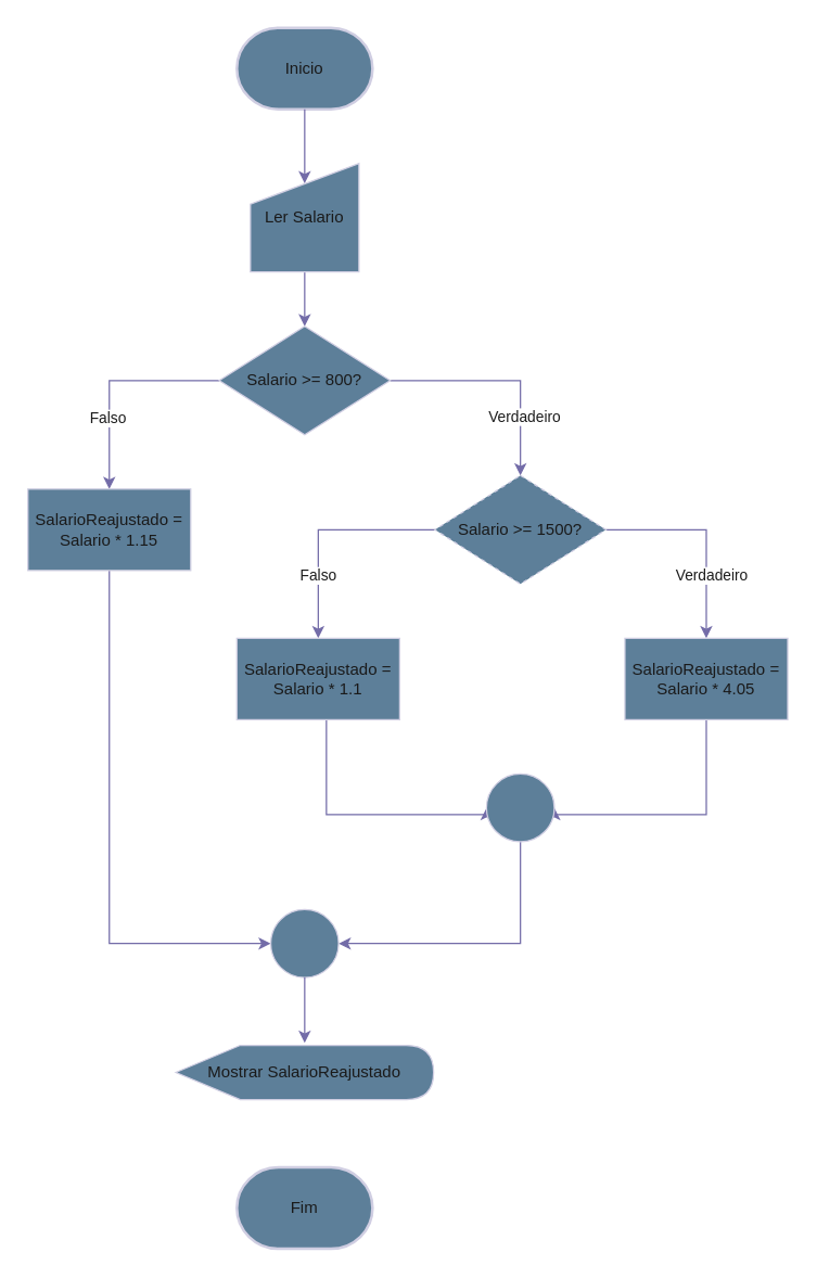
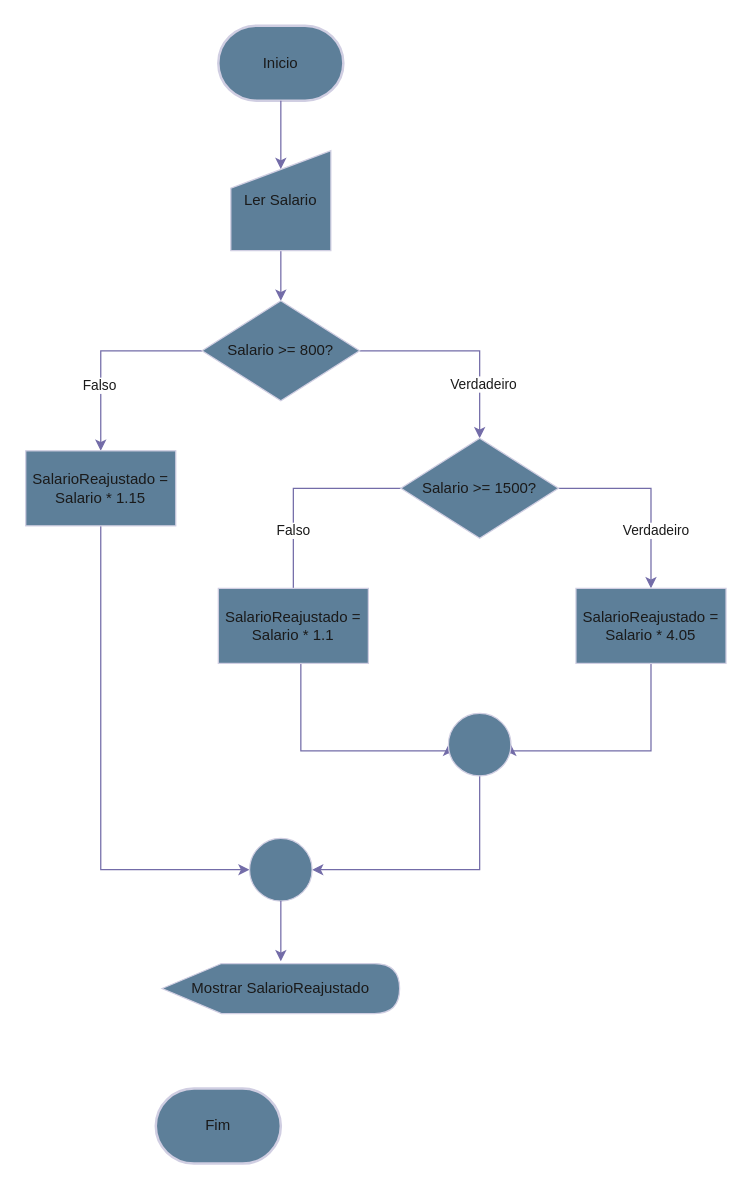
  <mxCell id="0" />
  <mxCell id="1" parent="0" />
- <mxCell id="2" value="Fim" style="strokeWidth=2;html=1;shape=mxgraph.flowchart.terminator;whiteSpace=wrap;strokeColor=#D0CEE2;fontColor=#1A1A1A;fillColor=#5D7F99;" vertex="1" parent="1"><mxGeometry x="174" y="860" width="100" height="60" as="geometry" /></mxCell>
+ <mxCell id="2" value="Fim" style="strokeWidth=2;html=1;shape=mxgraph.flowchart.terminator;whiteSpace=wrap;strokeColor=#D0CEE2;fontColor=#1A1A1A;fillColor=#5D7F99;" vertex="1" parent="1"><mxGeometry x="124" y="870" width="100" height="60" as="geometry" /></mxCell>
  <mxCell id="3" value="Inicio" style="strokeWidth=2;html=1;shape=mxgraph.flowchart.terminator;whiteSpace=wrap;strokeColor=#D0CEE2;fontColor=#1A1A1A;fillColor=#5D7F99;" vertex="1" parent="1"><mxGeometry x="174" y="20" width="100" height="60" as="geometry" /></mxCell>
  <mxCell id="4" style="edgeStyle=orthogonalEdgeStyle;rounded=0;orthogonalLoop=1;jettySize=auto;html=1;entryX=0.5;entryY=0;entryDx=0;entryDy=0;strokeColor=#736CA8;fontColor=#1A1A1A;" edge="1" parent="1" source="5" target="10"><mxGeometry relative="1" as="geometry" /></mxCell>
  <mxCell id="5" value="Ler Salario" style="shape=manualInput;whiteSpace=wrap;html=1;strokeColor=#D0CEE2;fontColor=#1A1A1A;fillColor=#5D7F99;" vertex="1" parent="1"><mxGeometry x="184" y="120" width="80" height="80" as="geometry" /></mxCell>
  <mxCell id="6" style="edgeStyle=orthogonalEdgeStyle;rounded=0;orthogonalLoop=1;jettySize=auto;html=1;entryX=0.5;entryY=0;entryDx=0;entryDy=0;strokeColor=#736CA8;fontColor=#1A1A1A;" edge="1" parent="1" source="10" target="15"><mxGeometry relative="1" as="geometry" /></mxCell>
  <mxCell id="7" value="Verdadeiro" style="edgeLabel;html=1;align=center;verticalAlign=middle;resizable=0;points=[];strokeColor=#D0CEE2;fontColor=#1A1A1A;fillColor=#5D7F99;" vertex="1" connectable="0" parent="6"><mxGeometry x="0.465" y="2" relative="1" as="geometry"><mxPoint as="offset" /></mxGeometry></mxCell>
  <mxCell id="8" style="edgeStyle=orthogonalEdgeStyle;rounded=0;orthogonalLoop=1;jettySize=auto;html=1;entryX=0.5;entryY=0;entryDx=0;entryDy=0;strokeColor=#736CA8;fontColor=#1A1A1A;" edge="1" parent="1" source="10" target="17"><mxGeometry relative="1" as="geometry" /></mxCell>
  <mxCell id="9" value="Falso" style="edgeLabel;html=1;align=center;verticalAlign=middle;resizable=0;points=[];strokeColor=#D0CEE2;fontColor=#1A1A1A;fillColor=#5D7F99;" vertex="1" connectable="0" parent="8"><mxGeometry x="0.337" y="-2" relative="1" as="geometry"><mxPoint as="offset" /></mxGeometry></mxCell>
  <mxCell id="10" value="Salario &amp;gt;= 800?" style="rhombus;whiteSpace=wrap;html=1;strokeColor=#D0CEE2;fontColor=#1A1A1A;fillColor=#5D7F99;" vertex="1" parent="1"><mxGeometry x="161" y="240" width="126" height="80" as="geometry" /></mxCell>
  <mxCell id="11" style="edgeStyle=orthogonalEdgeStyle;rounded=0;orthogonalLoop=1;jettySize=auto;html=1;entryX=0.5;entryY=0;entryDx=0;entryDy=0;strokeColor=#736CA8;fontColor=#1A1A1A;" edge="1" parent="1" source="15" target="21"><mxGeometry relative="1" as="geometry" /></mxCell>
  <mxCell id="12" value="Verdadeiro" style="edgeLabel;html=1;align=center;verticalAlign=middle;resizable=0;points=[];strokeColor=#D0CEE2;fontColor=#1A1A1A;fillColor=#5D7F99;" vertex="1" connectable="0" parent="11"><mxGeometry x="0.384" y="3" relative="1" as="geometry"><mxPoint as="offset" /></mxGeometry></mxCell>
- <mxCell id="13" style="edgeStyle=orthogonalEdgeStyle;rounded=0;orthogonalLoop=1;jettySize=auto;html=1;entryX=0.5;entryY=0;entryDx=0;entryDy=0;strokeColor=#736CA8;fontColor=#1A1A1A;" edge="1" parent="1" source="15" target="19"><mxGeometry relative="1" as="geometry" /></mxCell>
+ <mxCell id="13" style="edgeStyle=orthogonalEdgeStyle;rounded=0;orthogonalLoop=1;jettySize=auto;html=1;entryX=0.5;entryY=0;entryDx=0;entryDy=0;strokeColor=#736CA8;fontColor=#1A1A1A;endArrow=none;" edge="1" parent="1" source="15" target="19"><mxGeometry relative="1" as="geometry" /></mxCell>
  <mxCell id="14" value="Falso" style="edgeLabel;html=1;align=center;verticalAlign=middle;resizable=0;points=[];strokeColor=#D0CEE2;fontColor=#1A1A1A;fillColor=#5D7F99;" vertex="1" connectable="0" parent="13"><mxGeometry x="0.429" y="-1" relative="1" as="geometry"><mxPoint as="offset" /></mxGeometry></mxCell>
- <mxCell id="15" value="Salario &amp;gt;= 1500?" style="rhombus;whiteSpace=wrap;html=1;strokeColor=#D0CEE2;fontColor=#1A1A1A;fillColor=#5D7F99;dashed=1;" vertex="1" parent="1"><mxGeometry x="320" y="350" width="126" height="80" as="geometry" /></mxCell>
+ <mxCell id="15" value="Salario &amp;gt;= 1500?" style="rhombus;whiteSpace=wrap;html=1;strokeColor=#D0CEE2;fontColor=#1A1A1A;fillColor=#5D7F99;" vertex="1" parent="1"><mxGeometry x="320" y="350" width="126" height="80" as="geometry" /></mxCell>
  <mxCell id="16" style="edgeStyle=orthogonalEdgeStyle;rounded=0;orthogonalLoop=1;jettySize=auto;html=1;entryX=0;entryY=0.5;entryDx=0;entryDy=0;strokeColor=#736CA8;fontColor=#1A1A1A;" edge="1" parent="1" source="17" target="24"><mxGeometry relative="1" as="geometry"><Array as="points"><mxPoint x="80" y="695" /></Array></mxGeometry></mxCell>
  <mxCell id="17" value="SalarioReajustado = Salario * 1.15" style="rounded=0;whiteSpace=wrap;html=1;strokeColor=#D0CEE2;fontColor=#1A1A1A;fillColor=#5D7F99;" vertex="1" parent="1"><mxGeometry x="20" y="360" width="120" height="60" as="geometry" /></mxCell>
  <mxCell id="18" style="edgeStyle=orthogonalEdgeStyle;rounded=0;orthogonalLoop=1;jettySize=auto;html=1;entryX=0;entryY=0.5;entryDx=0;entryDy=0;strokeColor=#736CA8;fontColor=#1A1A1A;" edge="1" parent="1" source="19" target="23"><mxGeometry relative="1" as="geometry"><Array as="points"><mxPoint x="240" y="600" /><mxPoint x="358" y="600" /></Array></mxGeometry></mxCell>
  <mxCell id="19" value="SalarioReajustado = Salario * 1.1" style="rounded=0;whiteSpace=wrap;html=1;strokeColor=#D0CEE2;fontColor=#1A1A1A;fillColor=#5D7F99;" vertex="1" parent="1"><mxGeometry x="174" y="470" width="120" height="60" as="geometry" /></mxCell>
  <mxCell id="20" style="edgeStyle=orthogonalEdgeStyle;rounded=0;orthogonalLoop=1;jettySize=auto;html=1;entryX=1;entryY=0.5;entryDx=0;entryDy=0;strokeColor=#736CA8;fontColor=#1A1A1A;" edge="1" parent="1" source="21" target="23"><mxGeometry relative="1" as="geometry"><Array as="points"><mxPoint x="520" y="600" /><mxPoint x="408" y="600" /></Array></mxGeometry></mxCell>
  <mxCell id="21" value="SalarioReajustado = Salario * 4.05" style="rounded=0;whiteSpace=wrap;html=1;strokeColor=#D0CEE2;fontColor=#1A1A1A;fillColor=#5D7F99;" vertex="1" parent="1"><mxGeometry x="460" y="470" width="120" height="60" as="geometry" /></mxCell>
  <mxCell id="22" style="edgeStyle=orthogonalEdgeStyle;rounded=0;orthogonalLoop=1;jettySize=auto;html=1;entryX=1;entryY=0.5;entryDx=0;entryDy=0;strokeColor=#736CA8;fontColor=#1A1A1A;" edge="1" parent="1" source="23" target="24"><mxGeometry relative="1" as="geometry"><Array as="points"><mxPoint x="383" y="695" /></Array></mxGeometry></mxCell>
  <mxCell id="23" value="" style="ellipse;whiteSpace=wrap;html=1;aspect=fixed;strokeColor=#D0CEE2;fontColor=#1A1A1A;fillColor=#5D7F99;" vertex="1" parent="1"><mxGeometry x="358" y="570" width="50" height="50" as="geometry" /></mxCell>
  <mxCell id="24" value="" style="ellipse;whiteSpace=wrap;html=1;aspect=fixed;strokeColor=#D0CEE2;fontColor=#1A1A1A;fillColor=#5D7F99;" vertex="1" parent="1"><mxGeometry x="199" y="670" width="50" height="50" as="geometry" /></mxCell>
  <mxCell id="25" style="edgeStyle=orthogonalEdgeStyle;rounded=0;orthogonalLoop=1;jettySize=auto;html=1;entryX=0.5;entryY=0.183;entryDx=0;entryDy=0;entryPerimeter=0;strokeColor=#736CA8;fontColor=#1A1A1A;" edge="1" parent="1" source="3" target="5"><mxGeometry relative="1" as="geometry" /></mxCell>
  <mxCell id="26" value="Mostrar SalarioReajustado" style="shape=display;whiteSpace=wrap;html=1;strokeColor=#D0CEE2;fontColor=#1A1A1A;fillColor=#5D7F99;" vertex="1" parent="1"><mxGeometry x="129" y="770" width="190" height="40" as="geometry" /></mxCell>
  <mxCell id="27" style="edgeStyle=orthogonalEdgeStyle;rounded=0;orthogonalLoop=1;jettySize=auto;html=1;entryX=0.5;entryY=-0.045;entryDx=0;entryDy=0;entryPerimeter=0;strokeColor=#736CA8;fontColor=#1A1A1A;" edge="1" parent="1" source="24" target="26"><mxGeometry relative="1" as="geometry" /></mxCell>
